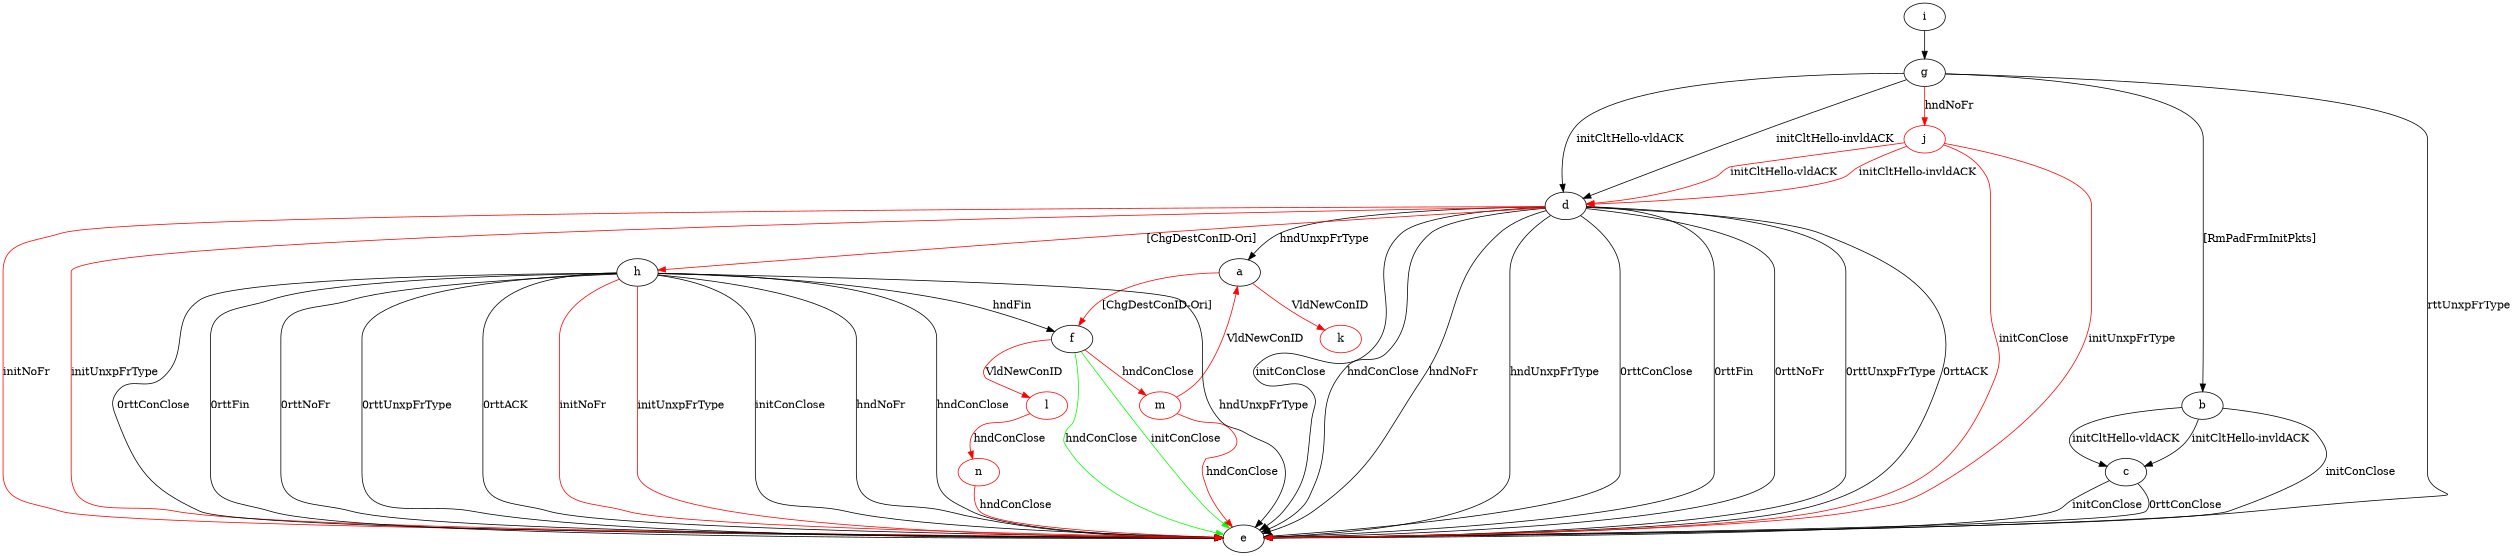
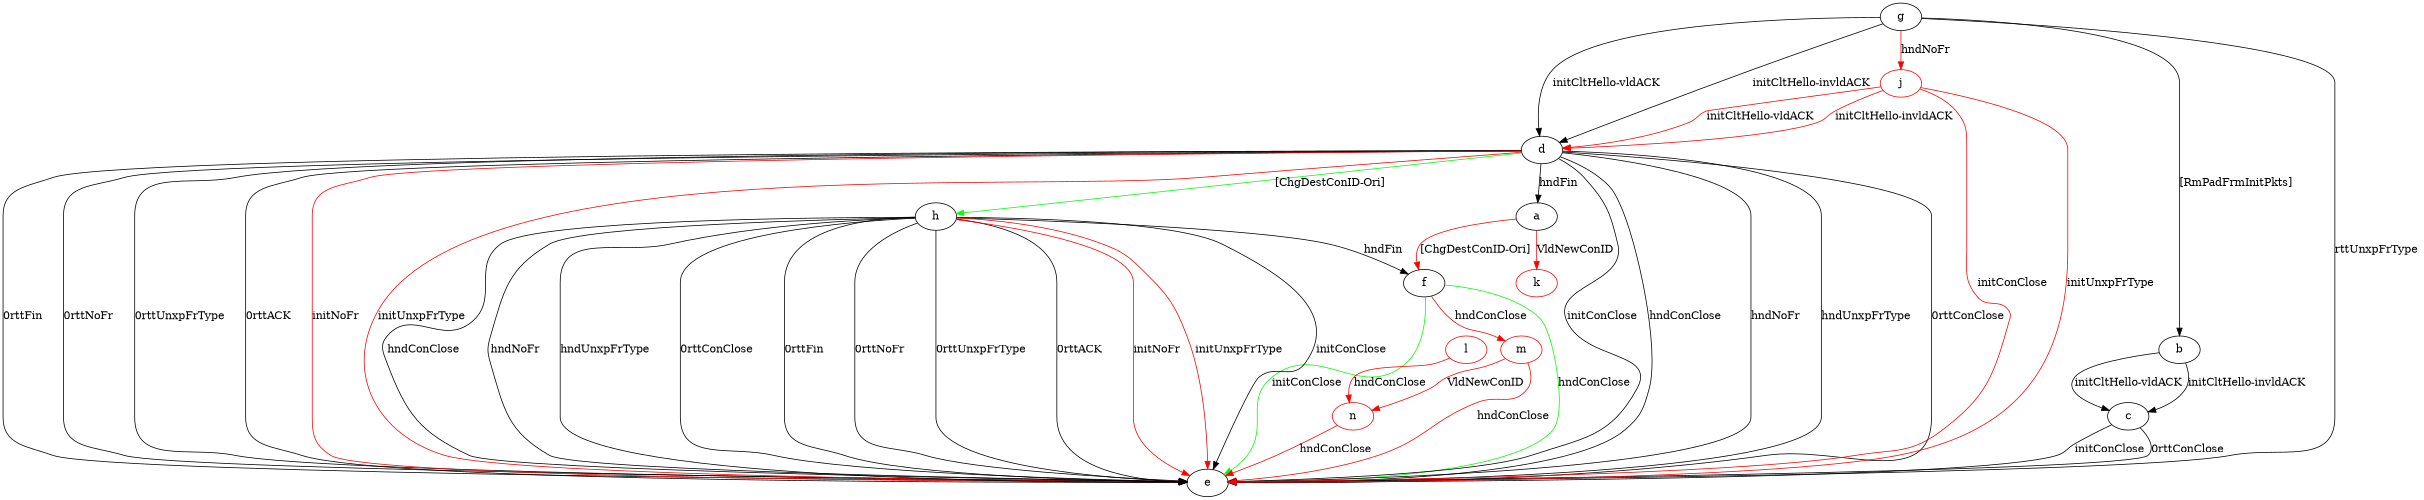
  digraph {
    a
    f
    k [color=red]
    e
    l [color=red]
    m [color=red]
    n [color=red]
    b
    c
    d
    h
    g
    j [color=red]
-   i
    a -> f [color=red label="[ChgDestConID-Ori] "]
    a -> k [color=red label="VldNewConID "]
    f -> e [color=green label="initConClose "]
    f -> e [color=green label="hndConClose "]
-   f -> l [color=red label="VldNewConID "]
    f -> m [color=red label="hndConClose "]
    l -> n [color=red label="hndConClose "]
    m -> e [color=red label="hndConClose "]
-   m -> a [color=red label="VldNewConID "]
+   m -> n [color=red label="VldNewConID "]
    n -> e [color=red label="hndConClose "]
-   b -> e [label="initConClose "]
    b -> c [label="initCltHello-vldACK "]
    b -> c [label="initCltHello-invldACK "]
    c -> e [label="initConClose "]
    c -> e [label="0rttConClose "]
-   d -> a [label="hndUnxpFrType "]
+   d -> a [label="hndFin "]
    d -> e [label="initConClose "]
    d -> e [label="hndConClose "]
    d -> e [label="hndNoFr "]
    d -> e [label="hndUnxpFrType "]
    d -> e [label="0rttConClose "]
    d -> e [label="0rttFin "]
    d -> e [label="0rttNoFr "]
    d -> e [label="0rttUnxpFrType "]
    d -> e [label="0rttACK "]
    d -> e [color=red label="initNoFr "]
    d -> e [color=red label="initUnxpFrType "]
-   d -> h [color=red label="[ChgDestConID-Ori] "]
+   d -> h [color=green label="[ChgDestConID-Ori] "]
    h -> f [label="hndFin "]
    h -> e [label="initConClose "]
    h -> e [label="hndConClose "]
    h -> e [label="hndNoFr "]
    h -> e [label="hndUnxpFrType "]
    h -> e [label="0rttConClose "]
    h -> e [label="0rttFin "]
    h -> e [label="0rttNoFr "]
    h -> e [label="0rttUnxpFrType "]
    h -> e [label="0rttACK "]
    h -> e [color=red label="initNoFr "]
    h -> e [color=red label="initUnxpFrType "]
    g -> e [label="rttUnxpFrType "]
    g -> b [label="[RmPadFrmInitPkts] "]
    g -> d [label="initCltHello-vldACK "]
    g -> d [label="initCltHello-invldACK "]
    g -> j [color=red label="hndNoFr "]
    j -> e [color=red label="initConClose "]
    j -> e [color=red label="initUnxpFrType "]
    j -> d [color=red label="initCltHello-vldACK "]
    j -> d [color=red label="initCltHello-invldACK "]
-   i -> g
  }
